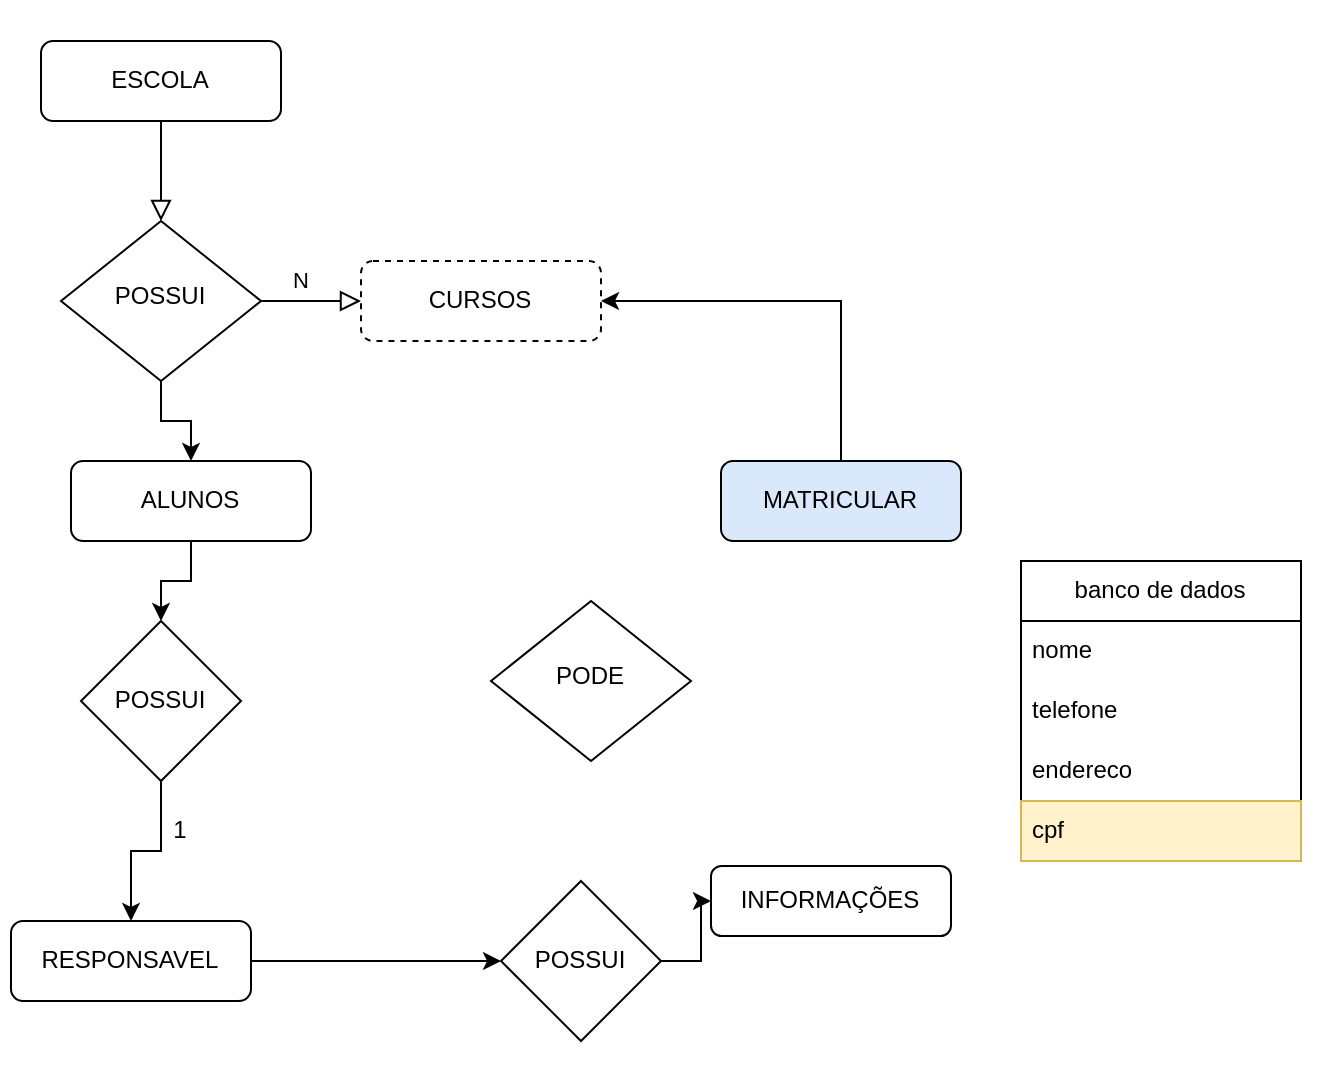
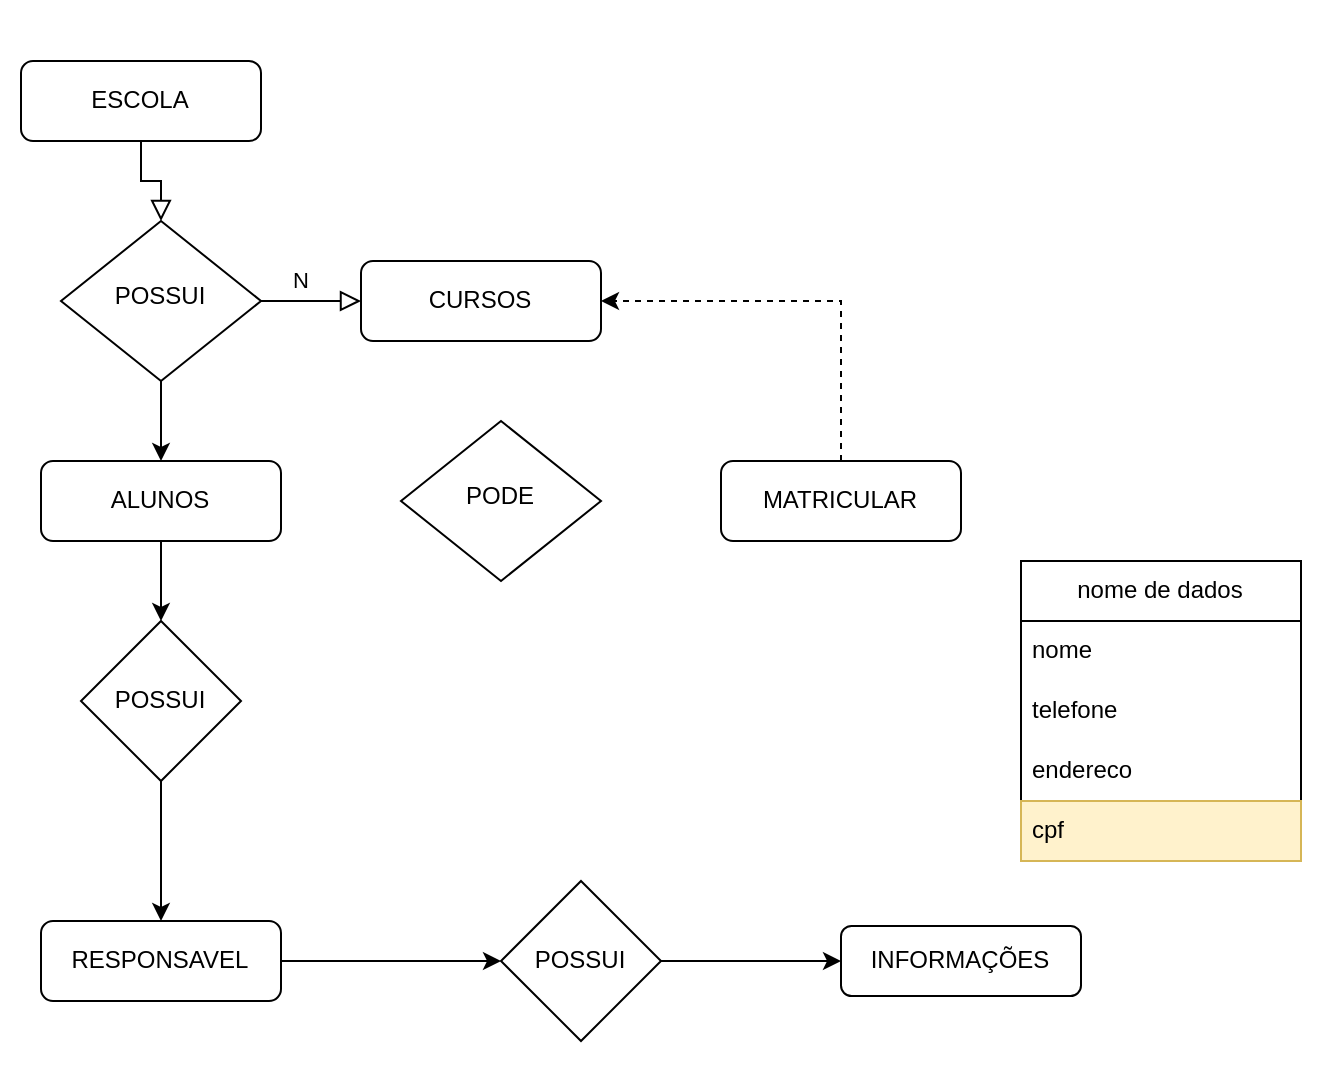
  <mxCell id="0" />
  <mxCell id="1" parent="0" />
  <mxCell id="2" value="" style="rounded=0;html=1;jettySize=auto;orthogonalLoop=1;fontSize=11;endArrow=block;endFill=0;endSize=8;strokeWidth=1;shadow=0;labelBackgroundColor=none;edgeStyle=orthogonalEdgeStyle;" edge="1" parent="1" source="3" target="6"><mxGeometry relative="1" as="geometry" /></mxCell>
- <mxCell id="3" value="&lt;font style=&quot;vertical-align: inherit;&quot;&gt;&lt;font style=&quot;vertical-align: inherit;&quot;&gt;ESCOLA&lt;/font&gt;&lt;/font&gt;" style="rounded=1;whiteSpace=wrap;html=1;fontSize=12;glass=0;strokeWidth=1;shadow=0;" vertex="1" parent="1"><mxGeometry x="20" y="20" width="120" height="40" as="geometry" /></mxCell>
+ <mxCell id="3" value="&lt;font style=&quot;vertical-align: inherit;&quot;&gt;&lt;font style=&quot;vertical-align: inherit;&quot;&gt;ESCOLA&lt;/font&gt;&lt;/font&gt;" style="rounded=1;whiteSpace=wrap;html=1;fontSize=12;glass=0;strokeWidth=1;shadow=0;" vertex="1" parent="1"><mxGeometry x="10" y="30" width="120" height="40" as="geometry" /></mxCell>
  <mxCell id="4" value="&lt;font style=&quot;vertical-align: inherit;&quot;&gt;&lt;font style=&quot;vertical-align: inherit;&quot;&gt;N&lt;/font&gt;&lt;/font&gt;" style="edgeStyle=orthogonalEdgeStyle;rounded=0;html=1;jettySize=auto;orthogonalLoop=1;fontSize=11;endArrow=block;endFill=0;endSize=8;strokeWidth=1;shadow=0;labelBackgroundColor=none;" edge="1" parent="1" source="6" target="7"><mxGeometry x="-0.2" y="10" relative="1" as="geometry"><mxPoint as="offset" /></mxGeometry></mxCell>
  <mxCell id="5" style="edgeStyle=orthogonalEdgeStyle;rounded=0;orthogonalLoop=1;jettySize=auto;html=1;exitX=0.5;exitY=1;exitDx=0;exitDy=0;entryX=0.5;entryY=0;entryDx=0;entryDy=0;" edge="1" parent="1" source="6" target="14"><mxGeometry relative="1" as="geometry" /></mxCell>
  <mxCell id="6" value="&lt;font style=&quot;vertical-align: inherit;&quot;&gt;&lt;font style=&quot;vertical-align: inherit;&quot;&gt;POSSUI&lt;/font&gt;&lt;/font&gt;" style="rhombus;whiteSpace=wrap;html=1;shadow=0;fontFamily=Helvetica;fontSize=12;align=center;strokeWidth=1;spacing=6;spacingTop=-4;" vertex="1" parent="1"><mxGeometry x="30" y="110" width="100" height="80" as="geometry" /></mxCell>
- <mxCell id="7" value="&lt;font style=&quot;vertical-align: inherit;&quot;&gt;&lt;font style=&quot;vertical-align: inherit;&quot;&gt;CURSOS&lt;/font&gt;&lt;/font&gt;" style="rounded=1;whiteSpace=wrap;html=1;fontSize=12;glass=0;strokeWidth=1;shadow=0;dashed=1;" vertex="1" parent="1"><mxGeometry x="180" y="130" width="120" height="40" as="geometry" /></mxCell>
- <mxCell id="8" value="&lt;font style=&quot;vertical-align: inherit;&quot;&gt;&lt;font style=&quot;vertical-align: inherit;&quot;&gt;PODE&lt;/font&gt;&lt;/font&gt;" style="rhombus;whiteSpace=wrap;html=1;shadow=0;fontFamily=Helvetica;fontSize=12;align=center;strokeWidth=1;spacing=6;spacingTop=-4;" vertex="1" parent="1"><mxGeometry x="245" y="300" width="100" height="80" as="geometry" /></mxCell>
+ <mxCell id="7" value="&lt;font style=&quot;vertical-align: inherit;&quot;&gt;&lt;font style=&quot;vertical-align: inherit;&quot;&gt;CURSOS&lt;/font&gt;&lt;/font&gt;" style="rounded=1;whiteSpace=wrap;html=1;fontSize=12;glass=0;strokeWidth=1;shadow=0;" vertex="1" parent="1"><mxGeometry x="180" y="130" width="120" height="40" as="geometry" /></mxCell>
+ <mxCell id="8" value="&lt;font style=&quot;vertical-align: inherit;&quot;&gt;&lt;font style=&quot;vertical-align: inherit;&quot;&gt;PODE&lt;/font&gt;&lt;/font&gt;" style="rhombus;whiteSpace=wrap;html=1;shadow=0;fontFamily=Helvetica;fontSize=12;align=center;strokeWidth=1;spacing=6;spacingTop=-4;" vertex="1" parent="1"><mxGeometry x="200" y="210" width="100" height="80" as="geometry" /></mxCell>
  <mxCell id="9" style="edgeStyle=orthogonalEdgeStyle;rounded=0;orthogonalLoop=1;jettySize=auto;html=1;" edge="1" parent="1" source="10" target="19"><mxGeometry relative="1" as="geometry" /></mxCell>
- <mxCell id="10" value="&lt;font style=&quot;vertical-align: inherit;&quot;&gt;&lt;font style=&quot;vertical-align: inherit;&quot;&gt;&lt;font style=&quot;vertical-align: inherit;&quot;&gt;&lt;font style=&quot;vertical-align: inherit;&quot;&gt;RESPONSAVEL&lt;/font&gt;&lt;/font&gt;&lt;/font&gt;&lt;/font&gt;" style="rounded=1;whiteSpace=wrap;html=1;fontSize=12;glass=0;strokeWidth=1;shadow=0;" vertex="1" parent="1"><mxGeometry x="5" y="460" width="120" height="40" as="geometry" /></mxCell>
- <mxCell id="11" style="edgeStyle=orthogonalEdgeStyle;rounded=0;orthogonalLoop=1;jettySize=auto;html=1;exitX=0.5;exitY=0;exitDx=0;exitDy=0;entryX=1;entryY=0.5;entryDx=0;entryDy=0;" edge="1" parent="1" source="12" target="7"><mxGeometry relative="1" as="geometry" /></mxCell>
- <mxCell id="12" value="&lt;font style=&quot;vertical-align: inherit;&quot;&gt;&lt;font style=&quot;vertical-align: inherit;&quot;&gt;MATRICULAR&lt;/font&gt;&lt;/font&gt;" style="rounded=1;whiteSpace=wrap;html=1;fontSize=12;glass=0;strokeWidth=1;shadow=0;fillColor=#dae8fc;" vertex="1" parent="1"><mxGeometry x="360" y="230" width="120" height="40" as="geometry" /></mxCell>
+ <mxCell id="10" value="&lt;font style=&quot;vertical-align: inherit;&quot;&gt;&lt;font style=&quot;vertical-align: inherit;&quot;&gt;&lt;font style=&quot;vertical-align: inherit;&quot;&gt;&lt;font style=&quot;vertical-align: inherit;&quot;&gt;RESPONSAVEL&lt;/font&gt;&lt;/font&gt;&lt;/font&gt;&lt;/font&gt;" style="rounded=1;whiteSpace=wrap;html=1;fontSize=12;glass=0;strokeWidth=1;shadow=0;" vertex="1" parent="1"><mxGeometry x="20" y="460" width="120" height="40" as="geometry" /></mxCell>
+ <mxCell id="11" style="edgeStyle=orthogonalEdgeStyle;rounded=0;orthogonalLoop=1;jettySize=auto;html=1;exitX=0.5;exitY=0;exitDx=0;exitDy=0;entryX=1;entryY=0.5;entryDx=0;entryDy=0;dashed=1;" edge="1" parent="1" source="12" target="7"><mxGeometry relative="1" as="geometry" /></mxCell>
+ <mxCell id="12" value="&lt;font style=&quot;vertical-align: inherit;&quot;&gt;&lt;font style=&quot;vertical-align: inherit;&quot;&gt;MATRICULAR&lt;/font&gt;&lt;/font&gt;" style="rounded=1;whiteSpace=wrap;html=1;fontSize=12;glass=0;strokeWidth=1;shadow=0;" vertex="1" parent="1"><mxGeometry x="360" y="230" width="120" height="40" as="geometry" /></mxCell>
  <mxCell id="13" style="edgeStyle=orthogonalEdgeStyle;rounded=0;orthogonalLoop=1;jettySize=auto;html=1;entryX=0.5;entryY=0;entryDx=0;entryDy=0;" edge="1" parent="1" source="14" target="16"><mxGeometry relative="1" as="geometry" /></mxCell>
- <mxCell id="14" value="&lt;font style=&quot;vertical-align: inherit;&quot;&gt;&lt;font style=&quot;vertical-align: inherit;&quot;&gt;ALUNOS&lt;/font&gt;&lt;/font&gt;" style="rounded=1;whiteSpace=wrap;html=1;" vertex="1" parent="1"><mxGeometry x="35" y="230" width="120" height="40" as="geometry" /></mxCell>
+ <mxCell id="14" value="&lt;font style=&quot;vertical-align: inherit;&quot;&gt;&lt;font style=&quot;vertical-align: inherit;&quot;&gt;ALUNOS&lt;/font&gt;&lt;/font&gt;" style="rounded=1;whiteSpace=wrap;html=1;" vertex="1" parent="1"><mxGeometry x="20" y="230" width="120" height="40" as="geometry" /></mxCell>
  <mxCell id="15" style="edgeStyle=orthogonalEdgeStyle;rounded=0;orthogonalLoop=1;jettySize=auto;html=1;entryX=0.5;entryY=0;entryDx=0;entryDy=0;" edge="1" parent="1" source="16" target="10"><mxGeometry relative="1" as="geometry" /></mxCell>
  <mxCell id="16" value="&lt;font style=&quot;vertical-align: inherit;&quot;&gt;&lt;font style=&quot;vertical-align: inherit;&quot;&gt;POSSUI&lt;/font&gt;&lt;/font&gt;" style="rhombus;whiteSpace=wrap;html=1;" vertex="1" parent="1"><mxGeometry x="40" y="310" width="80" height="80" as="geometry" /></mxCell>
- <mxCell id="17" value="&lt;font style=&quot;vertical-align: inherit;&quot;&gt;&lt;font style=&quot;vertical-align: inherit;&quot;&gt;1&lt;/font&gt;&lt;/font&gt;" style="text;html=1;align=center;verticalAlign=middle;whiteSpace=wrap;rounded=0;" vertex="1" parent="1"><mxGeometry x="60" y="400" width="60" height="30" as="geometry" /></mxCell>
  <mxCell id="18" style="edgeStyle=orthogonalEdgeStyle;rounded=0;orthogonalLoop=1;jettySize=auto;html=1;entryX=0;entryY=0.5;entryDx=0;entryDy=0;" edge="1" parent="1" source="19" target="20"><mxGeometry relative="1" as="geometry" /></mxCell>
  <mxCell id="19" value="&lt;font style=&quot;vertical-align: inherit;&quot;&gt;&lt;font style=&quot;vertical-align: inherit;&quot;&gt;POSSUI&lt;/font&gt;&lt;/font&gt;" style="rhombus;whiteSpace=wrap;html=1;" vertex="1" parent="1"><mxGeometry x="250" y="440" width="80" height="80" as="geometry" /></mxCell>
- <mxCell id="20" value="&lt;font style=&quot;vertical-align: inherit;&quot;&gt;&lt;font style=&quot;vertical-align: inherit;&quot;&gt;&lt;font style=&quot;vertical-align: inherit;&quot;&gt;&lt;font style=&quot;vertical-align: inherit;&quot;&gt;INFORMAÇÕES&lt;/font&gt;&lt;/font&gt;&lt;/font&gt;&lt;/font&gt;" style="rounded=1;whiteSpace=wrap;html=1;" vertex="1" parent="1"><mxGeometry x="355" y="432.5" width="120" height="35" as="geometry" /></mxCell>
- <mxCell id="21" value="&lt;font style=&quot;vertical-align: inherit;&quot;&gt;&lt;font style=&quot;vertical-align: inherit;&quot;&gt;banco de dados&lt;/font&gt;&lt;/font&gt;" style="swimlane;fontStyle=0;childLayout=stackLayout;horizontal=1;startSize=30;horizontalStack=0;resizeParent=1;resizeParentMax=0;resizeLast=0;collapsible=1;marginBottom=0;whiteSpace=wrap;html=1;" vertex="1" parent="1"><mxGeometry x="510" y="280" width="140" height="150" as="geometry" /></mxCell>
+ <mxCell id="20" value="&lt;font style=&quot;vertical-align: inherit;&quot;&gt;&lt;font style=&quot;vertical-align: inherit;&quot;&gt;&lt;font style=&quot;vertical-align: inherit;&quot;&gt;&lt;font style=&quot;vertical-align: inherit;&quot;&gt;INFORMAÇÕES&lt;/font&gt;&lt;/font&gt;&lt;/font&gt;&lt;/font&gt;" style="rounded=1;whiteSpace=wrap;html=1;" vertex="1" parent="1"><mxGeometry x="420" y="462.5" width="120" height="35" as="geometry" /></mxCell>
+ <mxCell id="21" value="&lt;font style=&quot;vertical-align: inherit;&quot;&gt;&lt;font style=&quot;vertical-align: inherit;&quot;&gt;nome de dados&lt;/font&gt;&lt;/font&gt;" style="swimlane;fontStyle=0;childLayout=stackLayout;horizontal=1;startSize=30;horizontalStack=0;resizeParent=1;resizeParentMax=0;resizeLast=0;collapsible=1;marginBottom=0;whiteSpace=wrap;html=1;" vertex="1" parent="1"><mxGeometry x="510" y="280" width="140" height="150" as="geometry" /></mxCell>
  <mxCell id="22" value="&lt;font style=&quot;vertical-align: inherit;&quot;&gt;&lt;font style=&quot;vertical-align: inherit;&quot;&gt;nome&lt;/font&gt;&lt;/font&gt;" style="text;strokeColor=none;fillColor=none;align=left;verticalAlign=middle;spacingLeft=4;spacingRight=4;overflow=hidden;points=[[0,0.5],[1,0.5]];portConstraint=eastwest;rotatable=0;whiteSpace=wrap;html=1;" vertex="1" parent="21"><mxGeometry y="30" width="140" height="30" as="geometry" /></mxCell>
  <mxCell id="23" value="&lt;font style=&quot;vertical-align: inherit;&quot;&gt;&lt;font style=&quot;vertical-align: inherit;&quot;&gt;telefone&lt;/font&gt;&lt;/font&gt;" style="text;strokeColor=none;fillColor=none;align=left;verticalAlign=middle;spacingLeft=4;spacingRight=4;overflow=hidden;points=[[0,0.5],[1,0.5]];portConstraint=eastwest;rotatable=0;whiteSpace=wrap;html=1;" vertex="1" parent="21"><mxGeometry y="60" width="140" height="30" as="geometry" /></mxCell>
  <mxCell id="24" value="&lt;font style=&quot;vertical-align: inherit;&quot;&gt;&lt;font style=&quot;vertical-align: inherit;&quot;&gt;endereco&lt;/font&gt;&lt;/font&gt;" style="text;strokeColor=none;fillColor=none;align=left;verticalAlign=middle;spacingLeft=4;spacingRight=4;overflow=hidden;points=[[0,0.5],[1,0.5]];portConstraint=eastwest;rotatable=0;whiteSpace=wrap;html=1;" vertex="1" parent="21"><mxGeometry y="90" width="140" height="30" as="geometry" /></mxCell>
  <mxCell id="25" value="&lt;font style=&quot;vertical-align: inherit;&quot;&gt;&lt;font style=&quot;vertical-align: inherit;&quot;&gt;cpf&lt;/font&gt;&lt;/font&gt;" style="text;strokeColor=#d6b656;fillColor=#fff2cc;align=left;verticalAlign=middle;spacingLeft=4;spacingRight=4;overflow=hidden;points=[[0,0.5],[1,0.5]];portConstraint=eastwest;rotatable=0;whiteSpace=wrap;html=1;" vertex="1" parent="21"><mxGeometry y="120" width="140" height="30" as="geometry" /></mxCell>
